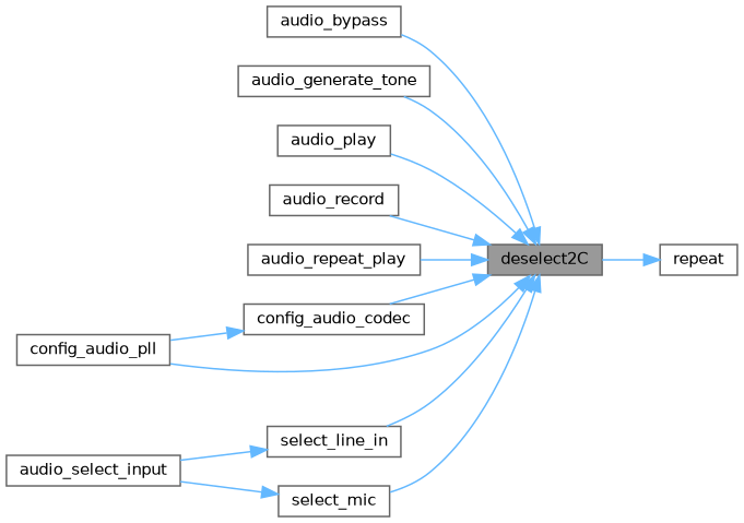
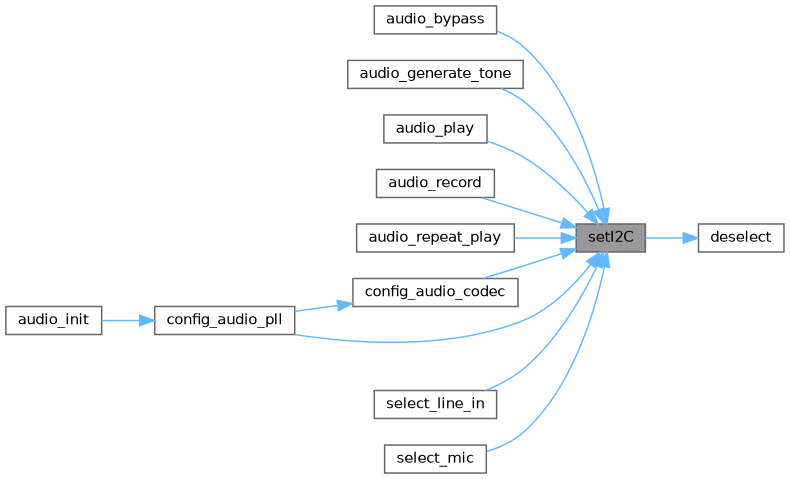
  digraph {
    rankdir=RL
    node [color=grey40 fillcolor=white fontname=Helvetica fontsize=10 shape=box style=filled]
    edge [color=steelblue1 dir=back fontname=Helvetica fontsize=10 labelfontname=Helvetica labelfontsize=10 style=solid]
-   n1 [color=gray40 fillcolor=grey60 fontcolor=black height=0.2 label=deselect2C width=0.4]
+   n1 [color=gray40 fillcolor=grey60 fontcolor=black height=0.2 label=setI2C width=0.4]
    n2 [height=0.2 label=audio_bypass width=0.4]
    n3 [height=0.2 label=audio_generate_tone width=0.4]
    n4 [height=0.2 label=audio_play width=0.4]
    n5 [height=0.2 label=audio_record width=0.4]
    n6 [height=0.2 label=audio_repeat_play width=0.4]
    n7 [height=0.2 label=config_audio_codec width=0.4]
    n8 [height=0.2 label=config_audio_pll width=0.4]
    n9 [height=0.2 label=select_line_in width=0.4]
    n10 [height=0.2 label=select_mic width=0.4]
-   n12 [height=0.2 label=repeat width=0.4]
-   n13 [height=0.2 label=audio_select_input width=0.4]
+   n11 [height=0.2 label=audio_init width=0.4]
+   n12 [height=0.2 label=deselect width=0.4]
    n1 -> n2
    n1 -> n3
    n1 -> n4
    n1 -> n5
    n1 -> n6
    n1 -> n7
    n1 -> n8
    n1 -> n9
    n1 -> n10
    n7 -> n8
-   n9 -> n13
-   n10 -> n13
+   n8 -> n11
    n12 -> n1
  }
